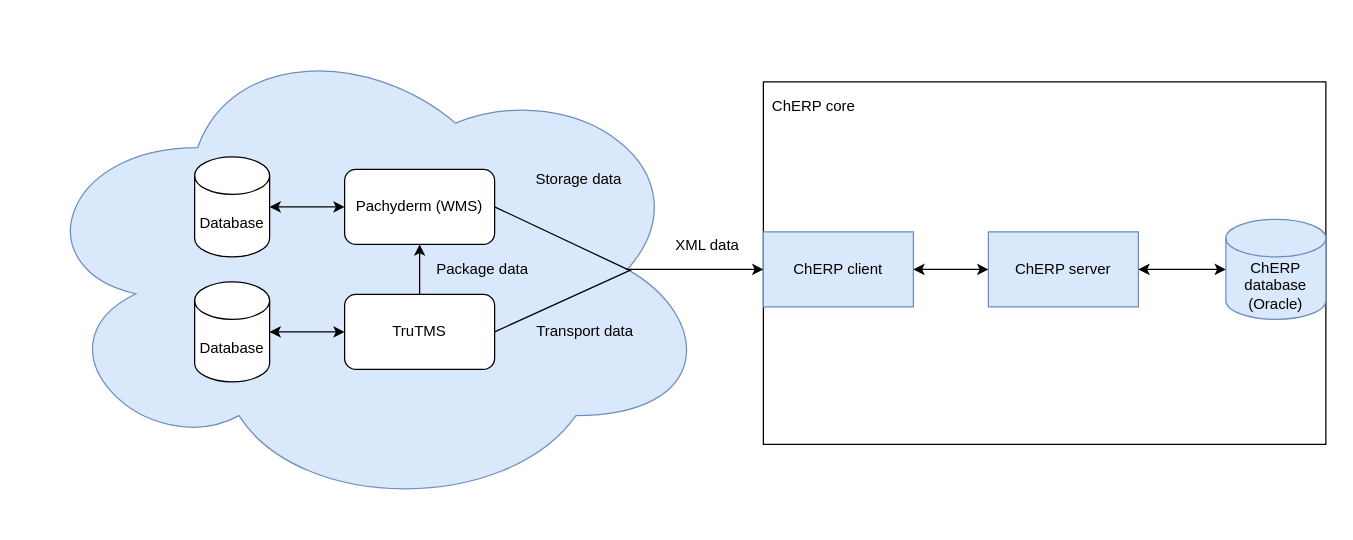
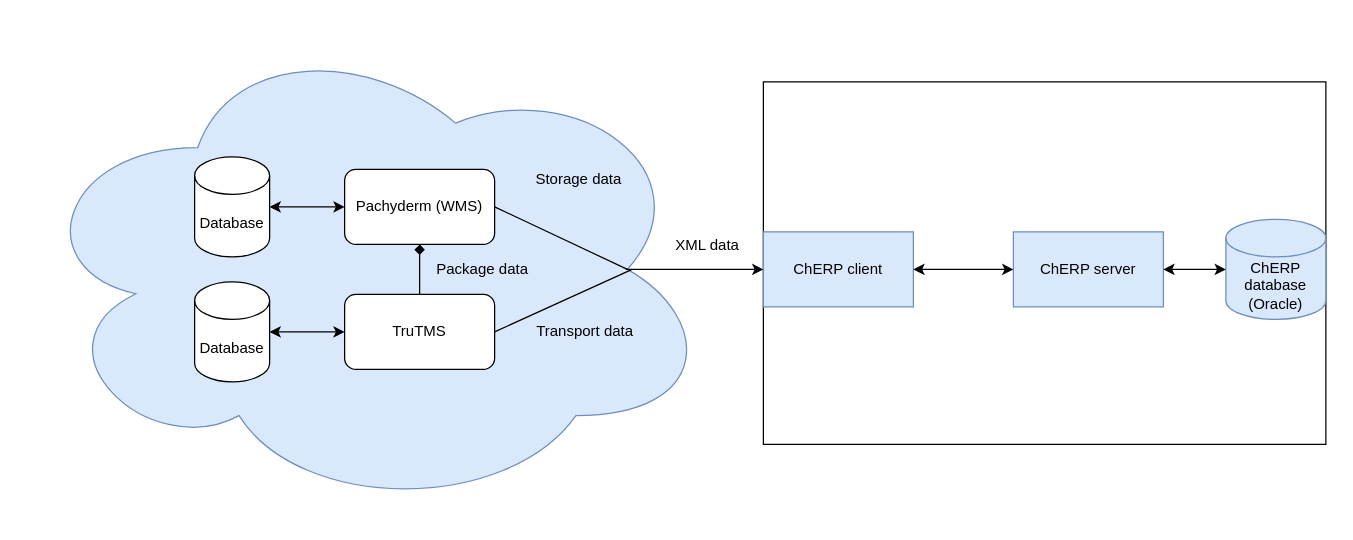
  <mxCell id="0" />
  <mxCell id="1" parent="0" />
  <mxCell id="2" value="" style="rounded=0;whiteSpace=wrap;html=1;" vertex="1" parent="1"><mxGeometry x="610" y="65" width="450" height="290" as="geometry" /></mxCell>
  <mxCell id="3" value="ChERP database (Oracle)" style="shape=cylinder3;whiteSpace=wrap;html=1;boundedLbl=1;backgroundOutline=1;size=15;fillColor=#dae8fc;strokeColor=#6c8ebf;" vertex="1" parent="1"><mxGeometry x="980" y="175" width="80" height="80" as="geometry" /></mxCell>
- <mxCell id="4" value="ChERP server" style="whiteSpace=wrap;html=1;fillColor=#dae8fc;strokeColor=#6c8ebf;" vertex="1" parent="1"><mxGeometry x="790" y="185" width="120" height="60" as="geometry" /></mxCell>
+ <mxCell id="4" value="ChERP server" style="whiteSpace=wrap;html=1;fillColor=#dae8fc;strokeColor=#6c8ebf;" vertex="1" parent="1"><mxGeometry x="810" y="185" width="120" height="60" as="geometry" /></mxCell>
  <mxCell id="5" value="ChERP client" style="whiteSpace=wrap;html=1;fillColor=#dae8fc;strokeColor=#6c8ebf;" vertex="1" parent="1"><mxGeometry x="610" y="185" width="120" height="60" as="geometry" /></mxCell>
  <mxCell id="6" value="" style="ellipse;shape=cloud;whiteSpace=wrap;html=1;fillColor=#dae8fc;strokeColor=#6c8ebf;" vertex="1" parent="1"><mxGeometry x="20" y="20" width="550" height="390" as="geometry" /></mxCell>
  <mxCell id="7" value="" style="endArrow=classic;startArrow=classic;html=1;rounded=0;entryX=0;entryY=0.5;entryDx=0;entryDy=0;exitX=1;exitY=0.5;exitDx=0;exitDy=0;" edge="1" parent="1" source="5" target="4"><mxGeometry width="50" height="50" relative="1" as="geometry"><mxPoint x="690" y="285" as="sourcePoint" /><mxPoint x="740" y="235" as="targetPoint" /></mxGeometry></mxCell>
  <mxCell id="8" value="XML data" style="text;html=1;align=center;verticalAlign=middle;resizable=0;points=[];autosize=1;strokeColor=none;fillColor=none;" vertex="1" parent="1"><mxGeometry x="530" y="186" width="70" height="20" as="geometry" /></mxCell>
  <mxCell id="9" value="" style="endArrow=classic;startArrow=classic;html=1;rounded=0;entryX=0;entryY=0.5;entryDx=0;entryDy=0;entryPerimeter=0;exitX=1;exitY=0.5;exitDx=0;exitDy=0;" edge="1" parent="1" source="4" target="3"><mxGeometry width="50" height="50" relative="1" as="geometry"><mxPoint x="690" y="315" as="sourcePoint" /><mxPoint x="740" y="265" as="targetPoint" /></mxGeometry></mxCell>
  <mxCell id="10" value="TruTMS" style="rounded=1;whiteSpace=wrap;html=1;" vertex="1" parent="1"><mxGeometry x="275" y="235" width="120" height="60" as="geometry" /></mxCell>
  <mxCell id="11" value="Database" style="shape=cylinder3;whiteSpace=wrap;html=1;boundedLbl=1;backgroundOutline=1;size=15;" vertex="1" parent="1"><mxGeometry x="155" y="225" width="60" height="80" as="geometry" /></mxCell>
  <mxCell id="12" value="" style="endArrow=classic;startArrow=classic;html=1;rounded=0;exitX=1;exitY=0.5;exitDx=0;exitDy=0;exitPerimeter=0;" edge="1" parent="1" source="11" target="10"><mxGeometry width="50" height="50" relative="1" as="geometry"><mxPoint x="690" y="315" as="sourcePoint" /><mxPoint x="740" y="265" as="targetPoint" /></mxGeometry></mxCell>
  <mxCell id="13" value="" style="endArrow=classic;html=1;rounded=0;entryX=0;entryY=0.5;entryDx=0;entryDy=0;" edge="1" parent="1"><mxGeometry width="50" height="50" relative="1" as="geometry"><mxPoint x="500" y="215" as="sourcePoint" /><mxPoint x="610" y="215" as="targetPoint" /></mxGeometry></mxCell>
  <mxCell id="14" value="&lt;div&gt;Transport data&lt;/div&gt;" style="text;html=1;align=center;verticalAlign=middle;resizable=0;points=[];autosize=1;strokeColor=none;fillColor=none;" vertex="1" parent="1"><mxGeometry x="417" y="255" width="100" height="20" as="geometry" /></mxCell>
  <mxCell id="15" value="&lt;div&gt;&lt;br&gt;&lt;/div&gt;&lt;div&gt;Storage data&lt;/div&gt;" style="text;html=1;align=center;verticalAlign=middle;resizable=0;points=[];autosize=1;strokeColor=none;fillColor=none;" vertex="1" parent="1"><mxGeometry x="417" y="120" width="90" height="30" as="geometry" /></mxCell>
- <mxCell id="16" value="&lt;div&gt;ChERP core&lt;/div&gt;" style="text;html=1;align=center;verticalAlign=middle;resizable=0;points=[];autosize=1;strokeColor=none;fillColor=none;" vertex="1" parent="1"><mxGeometry x="610" y="75" width="80" height="20" as="geometry" /></mxCell>
  <mxCell id="17" value="" style="endArrow=none;html=1;rounded=0;exitX=1;exitY=0.5;exitDx=0;exitDy=0;entryX=0.875;entryY=0.5;entryDx=0;entryDy=0;entryPerimeter=0;" edge="1" parent="1" source="19" target="6"><mxGeometry width="50" height="50" relative="1" as="geometry"><mxPoint x="670" y="285" as="sourcePoint" /><mxPoint x="500" y="215" as="targetPoint" /></mxGeometry></mxCell>
  <mxCell id="18" value="" style="endArrow=none;html=1;rounded=0;exitX=1;exitY=0.5;exitDx=0;exitDy=0;" edge="1" parent="1" source="10"><mxGeometry width="50" height="50" relative="1" as="geometry"><mxPoint x="395" y="345" as="sourcePoint" /><mxPoint x="505" y="215" as="targetPoint" /></mxGeometry></mxCell>
  <mxCell id="19" value="Pachyderm (WMS)" style="rounded=1;whiteSpace=wrap;html=1;" vertex="1" parent="1"><mxGeometry x="275" y="135" width="120" height="60" as="geometry" /></mxCell>
  <mxCell id="20" value="Database" style="shape=cylinder3;whiteSpace=wrap;html=1;boundedLbl=1;backgroundOutline=1;size=15;" vertex="1" parent="1"><mxGeometry x="155" y="125" width="60" height="80" as="geometry" /></mxCell>
  <mxCell id="21" value="" style="endArrow=classic;startArrow=classic;html=1;rounded=0;exitX=1;exitY=0.5;exitDx=0;exitDy=0;exitPerimeter=0;entryX=0;entryY=0.5;entryDx=0;entryDy=0;" edge="1" parent="1" source="20" target="19"><mxGeometry width="50" height="50" relative="1" as="geometry"><mxPoint x="695" y="305" as="sourcePoint" /><mxPoint x="745" y="255" as="targetPoint" /></mxGeometry></mxCell>
  <mxCell id="22" value="Package data" style="text;html=1;align=center;verticalAlign=middle;resizable=0;points=[];autosize=1;strokeColor=none;fillColor=none;" vertex="1" parent="1"><mxGeometry x="340" y="205" width="90" height="20" as="geometry" /></mxCell>
- <mxCell id="23" value="" style="endArrow=classic;html=1;rounded=0;entryX=0.5;entryY=1;entryDx=0;entryDy=0;exitX=0.5;exitY=0;exitDx=0;exitDy=0;" edge="1" parent="1" source="10" target="19"><mxGeometry width="50" height="50" relative="1" as="geometry"><mxPoint x="670" y="205" as="sourcePoint" /><mxPoint x="720" y="155" as="targetPoint" /></mxGeometry></mxCell>
+ <mxCell id="23" value="" style="endArrow=diamond;html=1;rounded=0;entryX=0.5;entryY=1;entryDx=0;entryDy=0;exitX=0.5;exitY=0;exitDx=0;exitDy=0;" edge="1" parent="1" source="10" target="19"><mxGeometry width="50" height="50" relative="1" as="geometry"><mxPoint x="670" y="205" as="sourcePoint" /><mxPoint x="720" y="155" as="targetPoint" /></mxGeometry></mxCell>
